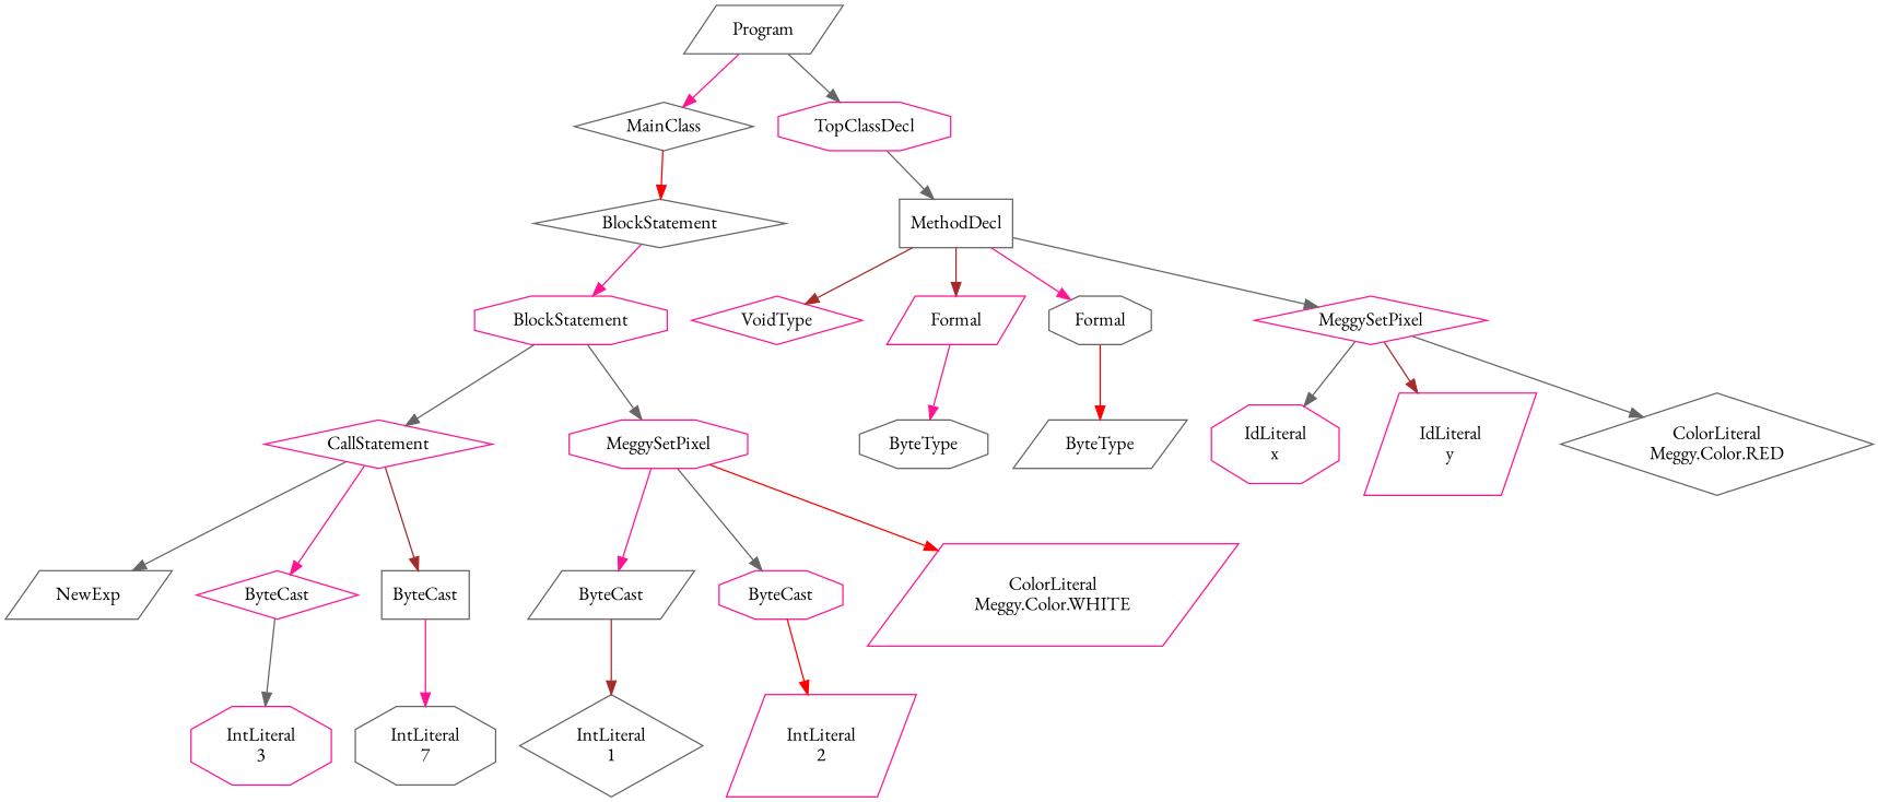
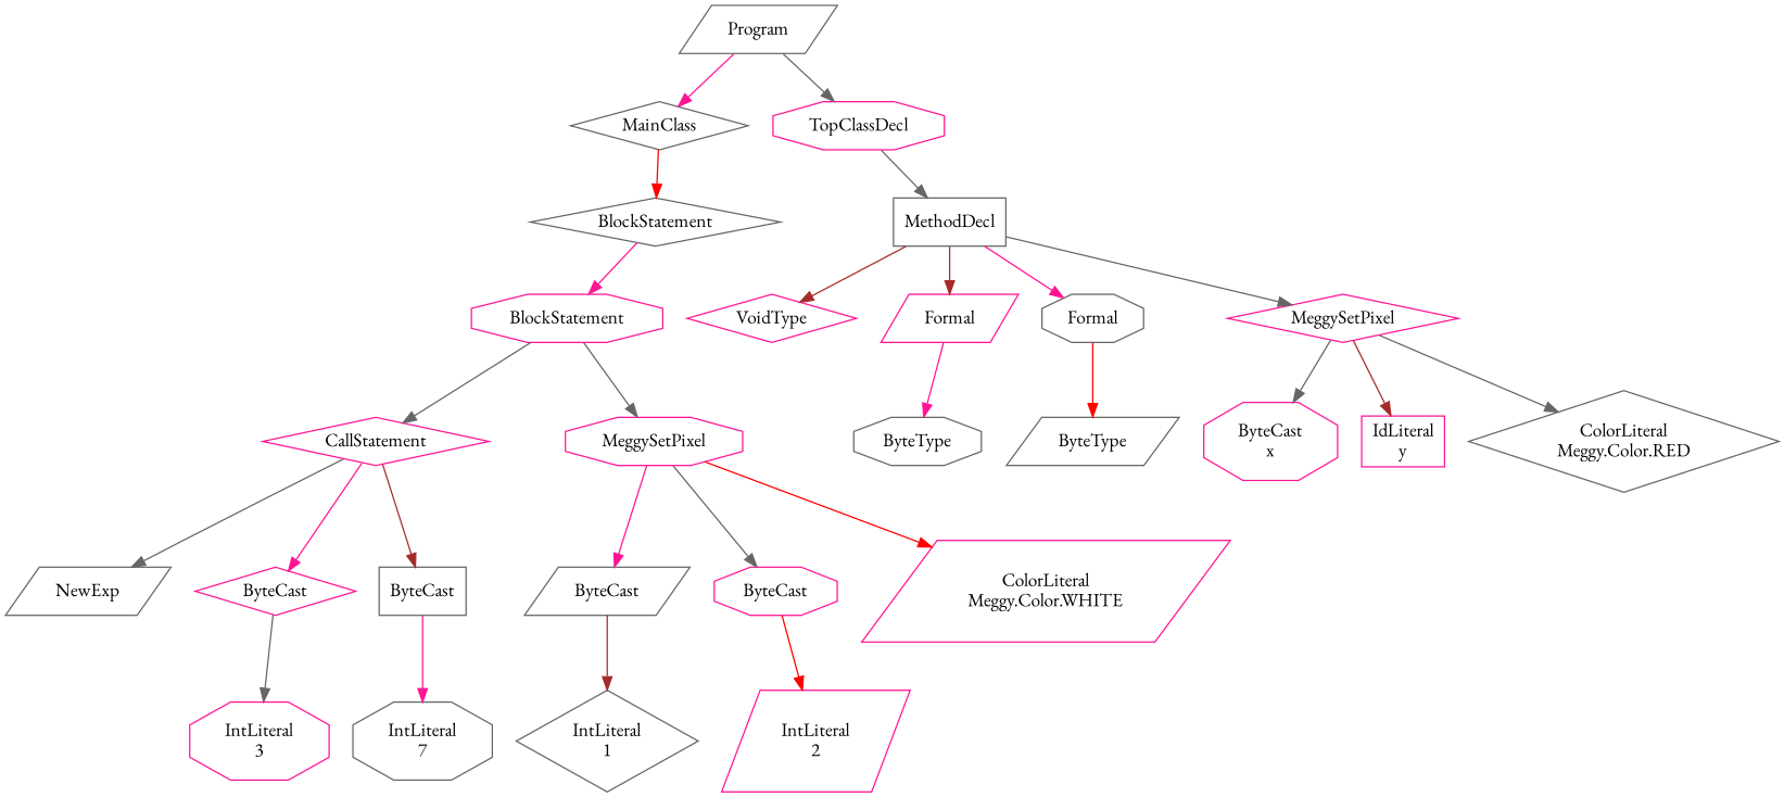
  digraph {
    fontname="EB Garamond"
    node [color=deeppink fontname="EB Garamond" shape=octagon]
    edge [color=gray40 fontname="EB Garamond"]
    n1 [color=gray40 label=Program shape=parallelogram]
    n2 [color=gray40 label=MainClass shape=diamond]
    n3 [label=TopClassDecl]
    n4 [color=gray40 label=BlockStatement shape=diamond]
    n5 [color=gray40 label=MethodDecl shape=box]
    n6 [label=BlockStatement]
    n7 [label=CallStatement shape=diamond]
    n8 [label=MeggySetPixel]
    n9 [color=gray40 label=NewExp shape=parallelogram]
    n10 [label=ByteCast shape=diamond]
    n11 [color=gray40 label=ByteCast shape=box]
    n12 [color=gray40 label=ByteCast shape=parallelogram]
    n13 [label=ByteCast]
    n14 [label="ColorLiteral\nMeggy.Color.WHITE" shape=parallelogram]
    n15 [label="IntLiteral\n3"]
    n16 [color=gray40 label="IntLiteral\n7"]
    n17 [color=gray40 label="IntLiteral\n1" shape=diamond]
    n18 [label="IntLiteral\n2" shape=parallelogram]
    n19 [label=VoidType shape=diamond]
    n20 [label=Formal shape=parallelogram]
    n21 [color=gray40 label=Formal]
    n22 [label=MeggySetPixel shape=diamond]
    n23 [color=gray40 label=ByteType]
    n24 [color=gray40 label=ByteType shape=parallelogram]
-   n25 [label="IdLiteral\nx"]
-   n26 [label="IdLiteral\ny" shape=parallelogram]
+   n25 [label="ByteCast\nx"]
+   n26 [label="IdLiteral\ny" shape=box]
    n27 [color=gray40 label="ColorLiteral\nMeggy.Color.RED" shape=diamond]
    n1 -> n2 [color=deeppink]
    n1 -> n3
    n2 -> n4 [color=red]
    n3 -> n5
    n4 -> n6 [color=deeppink]
    n5 -> n19 [color=brown]
    n5 -> n20 [color=brown]
    n5 -> n21 [color=deeppink]
    n5 -> n22
    n6 -> n7
    n6 -> n8
    n7 -> n9
    n7 -> n10 [color=deeppink]
    n7 -> n11 [color=brown]
    n8 -> n12 [color=deeppink]
    n8 -> n13
    n8 -> n14 [color=red]
    n10 -> n15
    n11 -> n16 [color=deeppink]
    n12 -> n17 [color=brown]
    n13 -> n18 [color=red]
    n20 -> n23 [color=deeppink]
    n21 -> n24 [color=red]
    n22 -> n25
    n22 -> n26 [color=brown]
    n22 -> n27
  }
